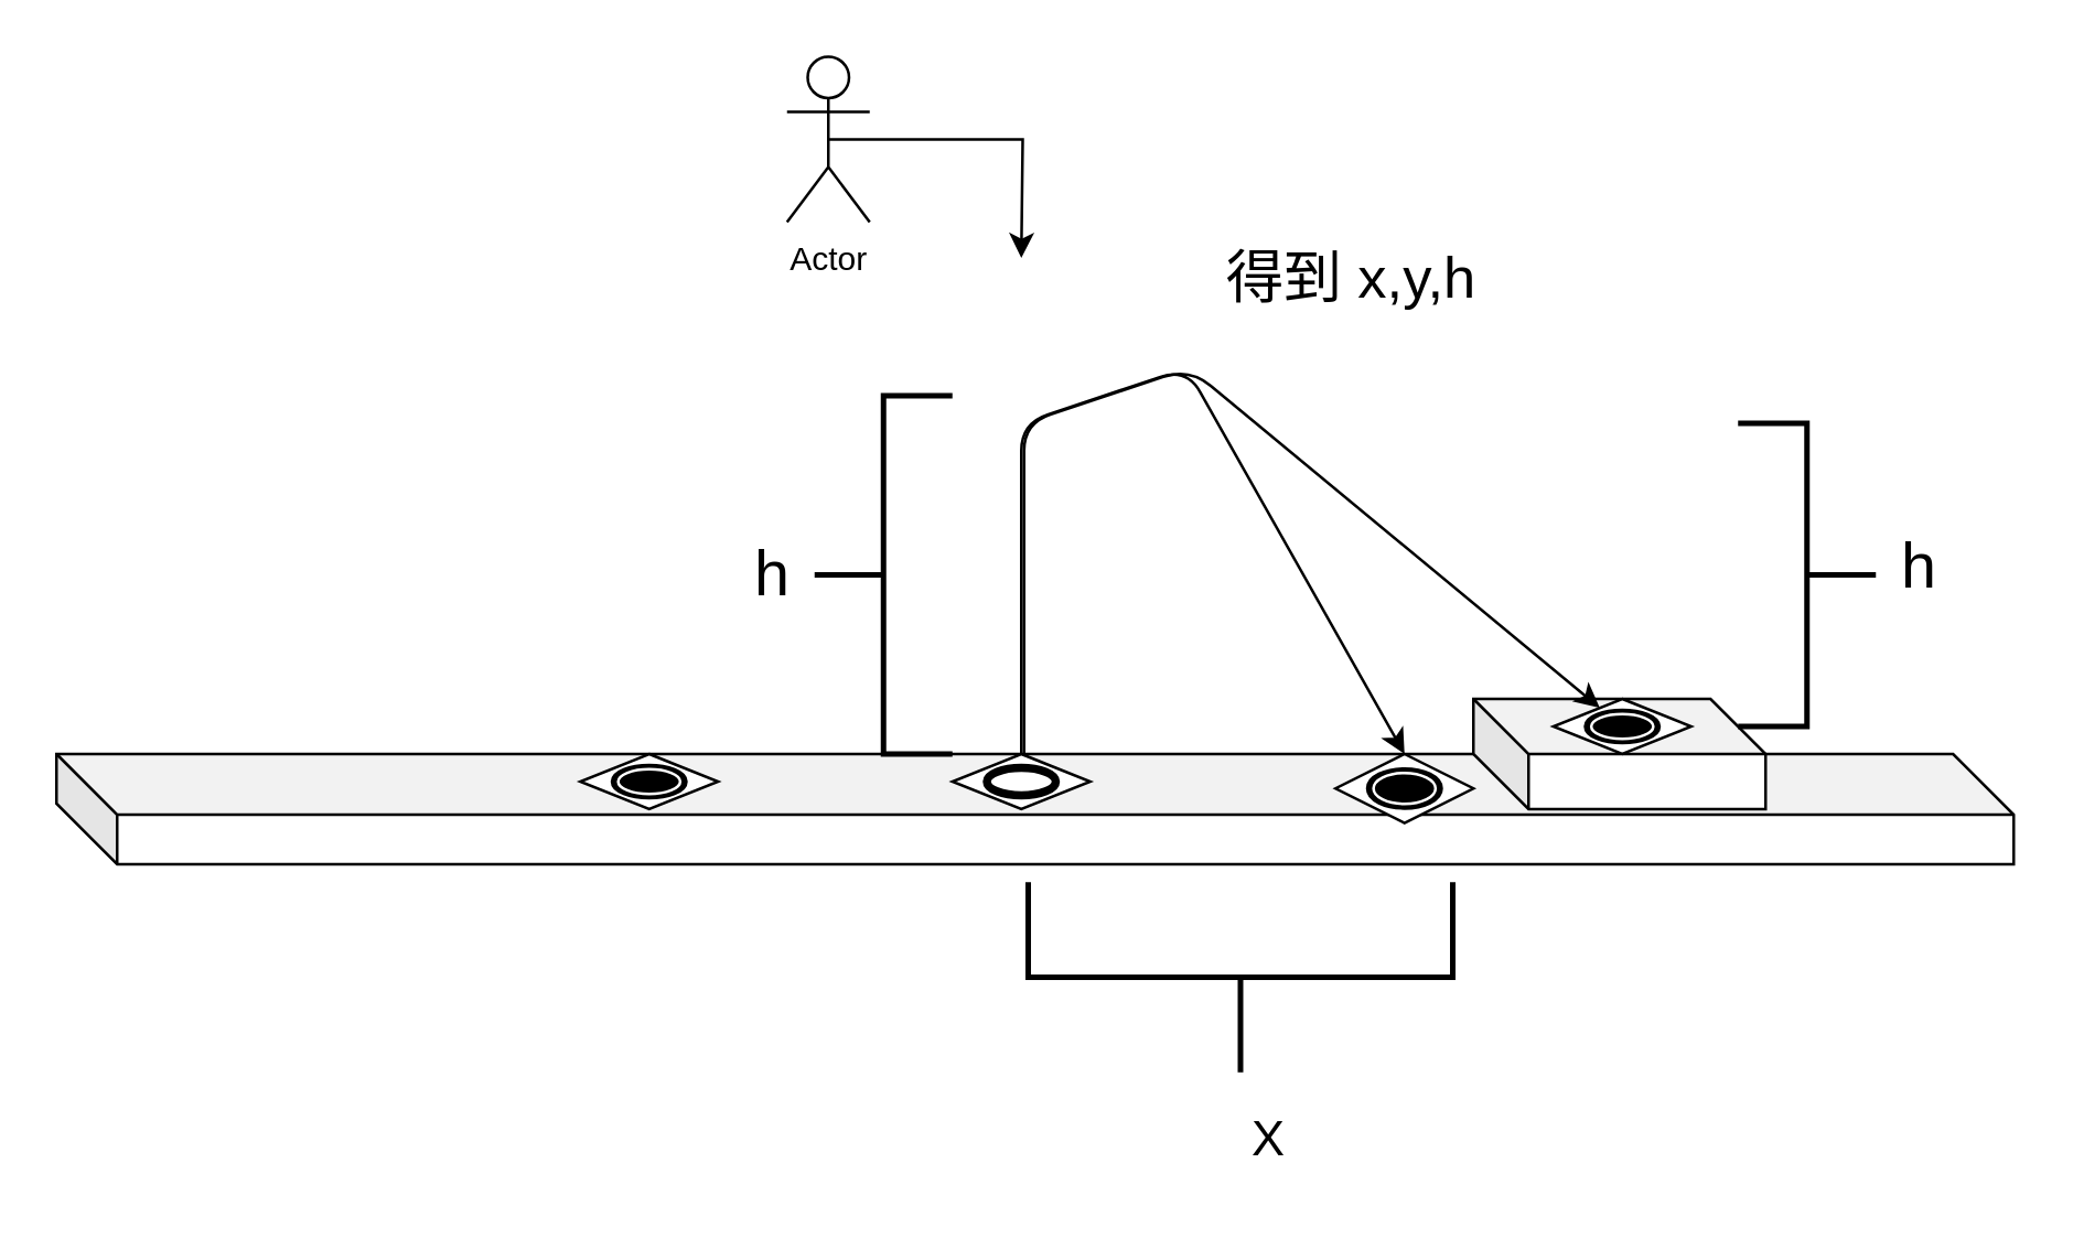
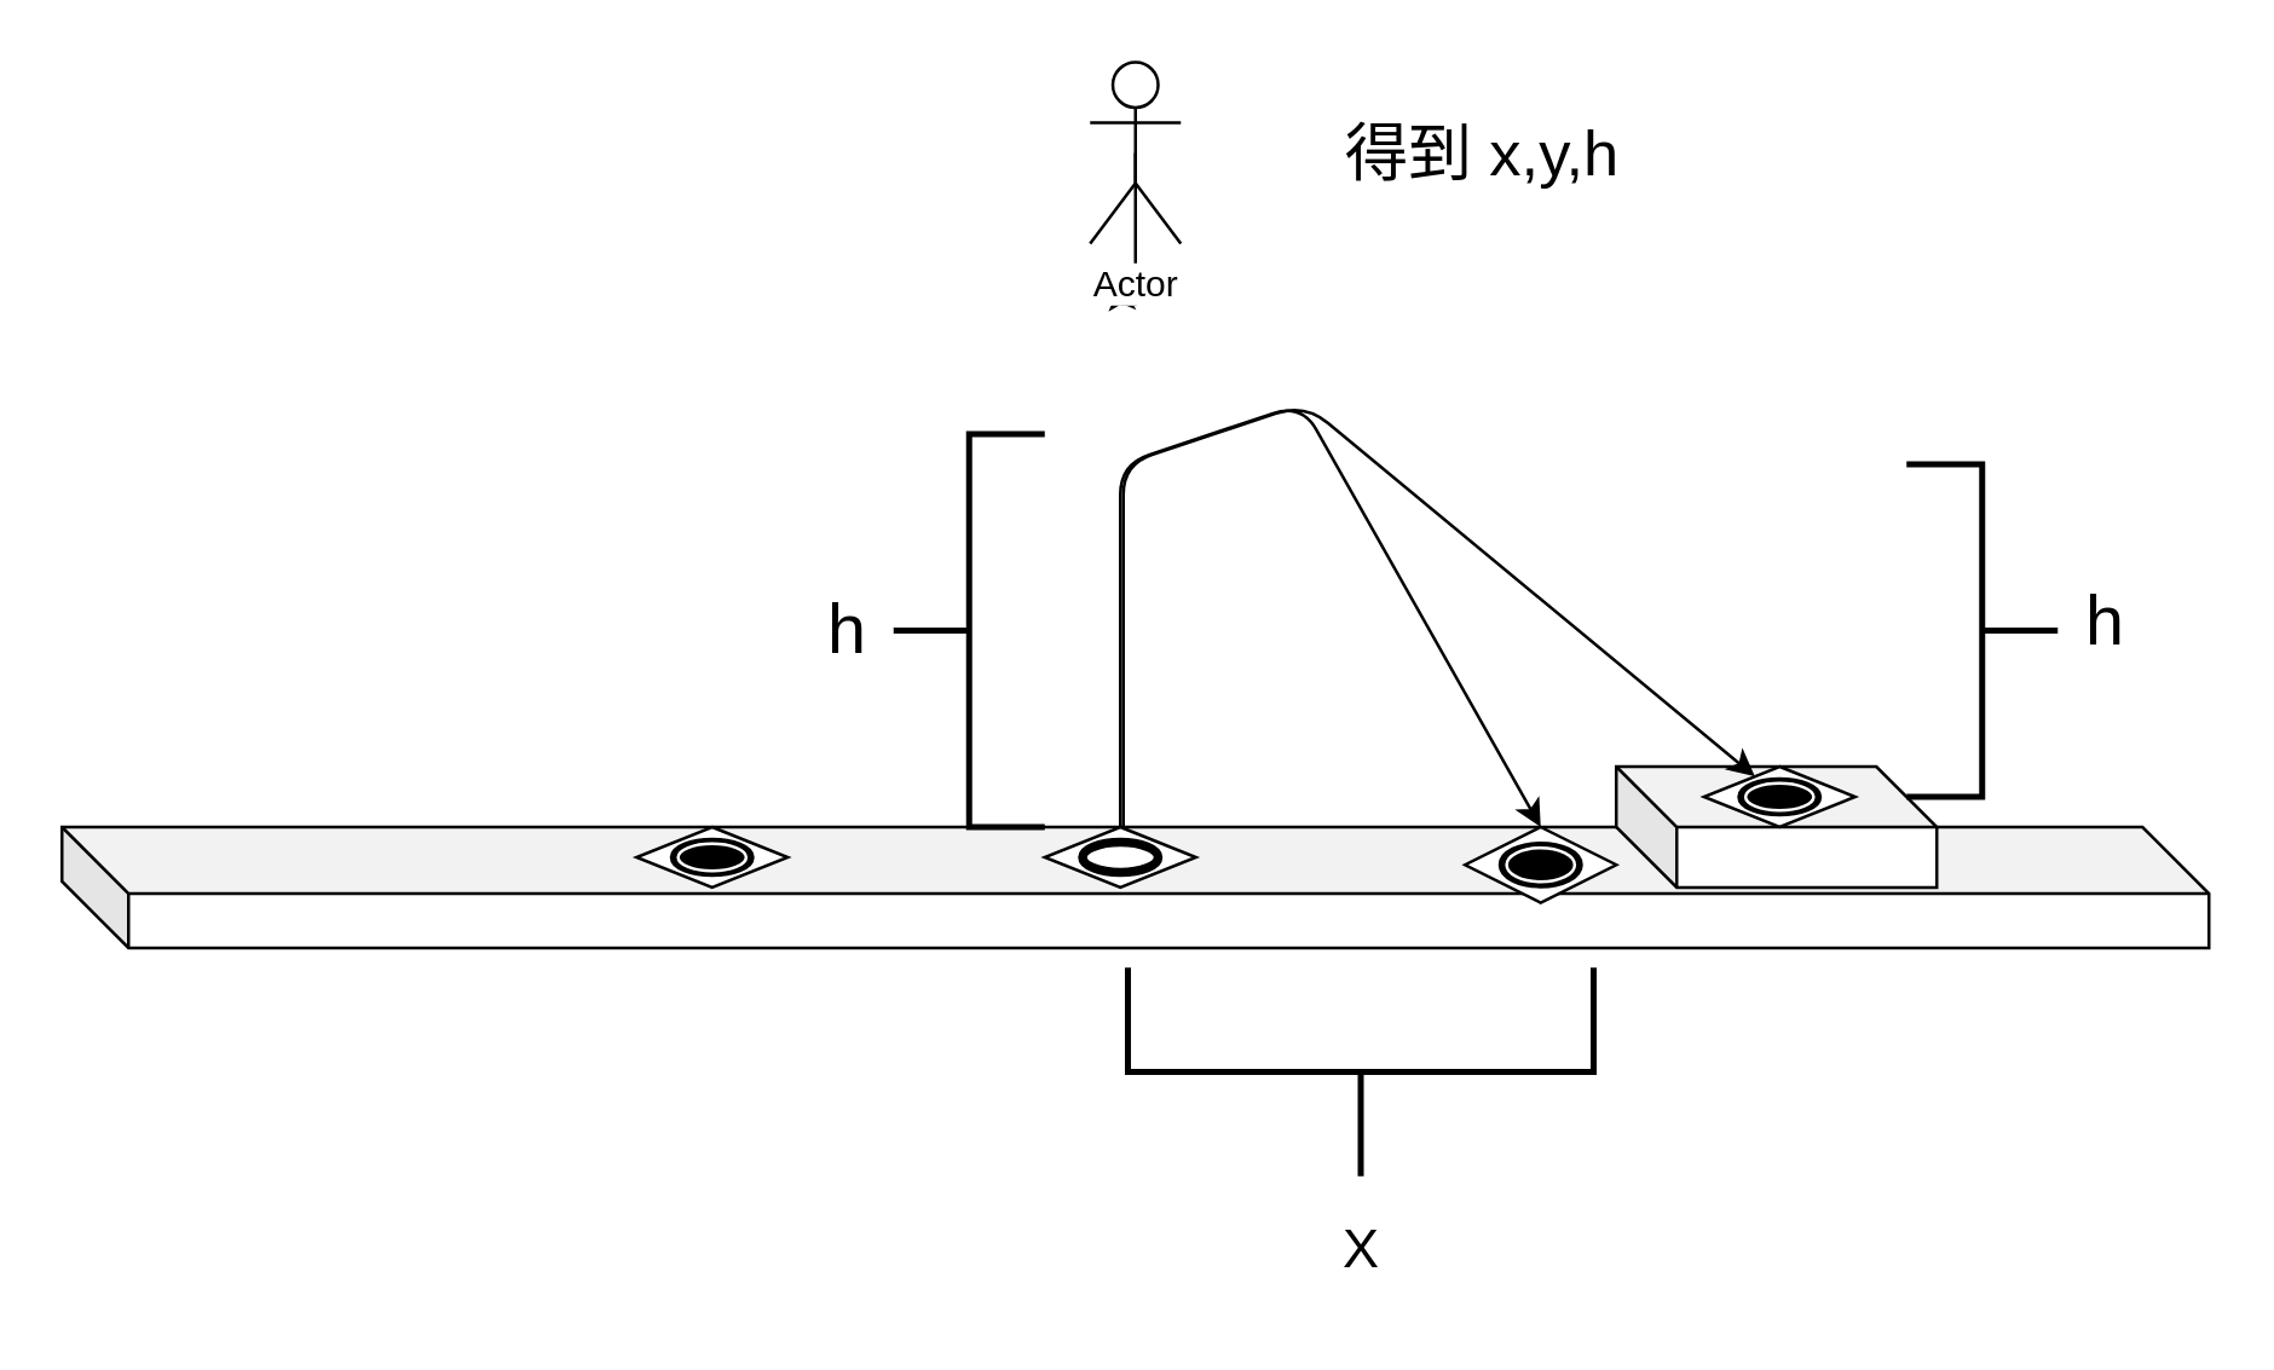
  <mxCell id="0" />
  <mxCell id="1" parent="0" />
  <mxCell id="2" value="" style="shape=cube;whiteSpace=wrap;html=1;boundedLbl=1;backgroundOutline=1;darkOpacity=0.05;darkOpacity2=0.1;size=22;" vertex="1" parent="1"><mxGeometry x="20" y="273" width="710" height="40" as="geometry" /></mxCell>
  <mxCell id="3" style="edgeStyle=orthogonalEdgeStyle;rounded=0;orthogonalLoop=1;jettySize=auto;html=1;exitX=0.5;exitY=0.5;exitDx=0;exitDy=0;exitPerimeter=0;" edge="1" parent="1" source="4"><mxGeometry relative="1" as="geometry"><mxPoint x="370" y="93" as="targetPoint" /></mxGeometry></mxCell>
- <mxCell id="4" value="Actor" style="shape=umlActor;verticalLabelPosition=bottom;labelBackgroundColor=#ffffff;verticalAlign=top;html=1;" vertex="1" parent="1"><mxGeometry x="285" y="20" width="30" height="60" as="geometry" /></mxCell>
+ <mxCell id="4" value="Actor" style="shape=umlActor;verticalLabelPosition=bottom;labelBackgroundColor=#ffffff;verticalAlign=top;html=1;" vertex="1" parent="1"><mxGeometry x="360" y="20" width="30" height="60" as="geometry" /></mxCell>
  <mxCell id="5" value="" style="shape=mxgraph.bpmn.shape;html=1;verticalLabelPosition=bottom;labelBackgroundColor=#ffffff;verticalAlign=top;align=center;perimeter=rhombusPerimeter;background=gateway;outlineConnect=0;outline=end;symbol=terminate;" vertex="1" parent="1"><mxGeometry x="210" y="273" width="50" height="20" as="geometry" /></mxCell>
  <mxCell id="6" value="" style="shape=mxgraph.bpmn.shape;html=1;verticalLabelPosition=bottom;labelBackgroundColor=#ffffff;verticalAlign=top;align=center;perimeter=rhombusPerimeter;background=gateway;outlineConnect=0;outline=end;symbol=terminate;" vertex="1" parent="1"><mxGeometry x="484" y="273" width="50" height="25" as="geometry" /></mxCell>
  <mxCell id="7" value="" style="shape=mxgraph.bpmn.shape;html=1;verticalLabelPosition=bottom;labelBackgroundColor=#ffffff;verticalAlign=top;align=center;perimeter=rhombusPerimeter;background=gateway;outlineConnect=0;outline=end;symbol=general;" vertex="1" parent="1"><mxGeometry x="345" y="273" width="50" height="20" as="geometry" /></mxCell>
  <mxCell id="8" value="" style="endArrow=classic;html=1;exitX=0.5;exitY=0;exitDx=0;exitDy=0;entryX=0.5;entryY=0;entryDx=0;entryDy=0;" edge="1" parent="1" source="7" target="6"><mxGeometry width="50" height="50" relative="1" as="geometry"><mxPoint x="325" y="253" as="sourcePoint" /><mxPoint x="480" y="173" as="targetPoint" /><Array as="points"><mxPoint x="370" y="153" /><mxPoint x="430" y="133" /></Array></mxGeometry></mxCell>
- <mxCell id="9" value="&lt;font style=&quot;font-size: 21px&quot;&gt;得到 x,y,h&lt;/font&gt;" style="text;html=1;strokeColor=none;fillColor=none;align=center;verticalAlign=middle;whiteSpace=wrap;rounded=0;" vertex="1" parent="1"><mxGeometry x="400" y="90" width="180" height="20" as="geometry" /></mxCell>
+ <mxCell id="9" value="&lt;font style=&quot;font-size: 21px&quot;&gt;得到 x,y,h&lt;/font&gt;" style="text;html=1;strokeColor=none;fillColor=none;align=center;verticalAlign=middle;whiteSpace=wrap;rounded=0;" vertex="1" parent="1"><mxGeometry x="400" y="40" width="180" height="20" as="geometry" /></mxCell>
  <mxCell id="10" value="" style="strokeWidth=2;html=1;shape=mxgraph.flowchart.annotation_2;align=left;pointerEvents=1;rotation=-90;" vertex="1" parent="1"><mxGeometry x="415" y="277" width="69" height="154" as="geometry" /></mxCell>
  <mxCell id="11" value="" style="strokeWidth=2;html=1;shape=mxgraph.flowchart.annotation_2;align=left;pointerEvents=1" vertex="1" parent="1"><mxGeometry x="295" y="143" width="50" height="130" as="geometry" /></mxCell>
- <mxCell id="12" value="&lt;font style=&quot;font-size: 18px&quot;&gt;X&lt;/font&gt;" style="text;html=1;strokeColor=none;fillColor=none;align=center;verticalAlign=middle;whiteSpace=wrap;rounded=0;" vertex="1" parent="1"><mxGeometry x="439.5" y="403" width="40" height="20" as="geometry" /></mxCell>
+ <mxCell id="12" value="&lt;font style=&quot;font-size: 18px&quot;&gt;X&lt;/font&gt;" style="text;html=1;strokeColor=none;fillColor=none;align=center;verticalAlign=middle;whiteSpace=wrap;rounded=0;" vertex="1" parent="1"><mxGeometry x="429.5" y="403" width="40" height="20" as="geometry" /></mxCell>
  <mxCell id="13" value="&lt;font style=&quot;font-size: 23px&quot;&gt;h&lt;/font&gt;" style="text;html=1;strokeColor=none;fillColor=none;align=center;verticalAlign=middle;whiteSpace=wrap;rounded=0;" vertex="1" parent="1"><mxGeometry x="260" y="198" width="40" height="20" as="geometry" /></mxCell>
  <mxCell id="14" value="" style="shape=cube;whiteSpace=wrap;html=1;boundedLbl=1;backgroundOutline=1;darkOpacity=0.05;darkOpacity2=0.1;" vertex="1" parent="1"><mxGeometry x="534" y="253" width="106" height="40" as="geometry" /></mxCell>
  <mxCell id="15" value="" style="shape=mxgraph.bpmn.shape;html=1;verticalLabelPosition=bottom;labelBackgroundColor=#ffffff;verticalAlign=top;align=center;perimeter=rhombusPerimeter;background=gateway;outlineConnect=0;outline=end;symbol=terminate;" vertex="1" parent="1"><mxGeometry x="563" y="253" width="50" height="20" as="geometry" /></mxCell>
  <mxCell id="16" value="" style="endArrow=classic;html=1;exitX=0.5;exitY=0;exitDx=0;exitDy=0;" edge="1" parent="1" target="15"><mxGeometry width="50" height="50" relative="1" as="geometry"><mxPoint x="371" y="273" as="sourcePoint" /><mxPoint x="510" y="273" as="targetPoint" /><Array as="points"><mxPoint x="371" y="153" /><mxPoint x="431" y="133" /></Array></mxGeometry></mxCell>
  <mxCell id="17" value="" style="strokeWidth=2;html=1;shape=mxgraph.flowchart.annotation_2;align=left;pointerEvents=1;rotation=-180;" vertex="1" parent="1"><mxGeometry x="630" y="153" width="50" height="110" as="geometry" /></mxCell>
  <mxCell id="18" value="&lt;font style=&quot;font-size: 23px&quot;&gt;h&lt;/font&gt;" style="text;html=1;strokeColor=none;fillColor=none;align=center;verticalAlign=middle;whiteSpace=wrap;rounded=0;" vertex="1" parent="1"><mxGeometry x="676" y="195" width="40" height="20" as="geometry" /></mxCell>
